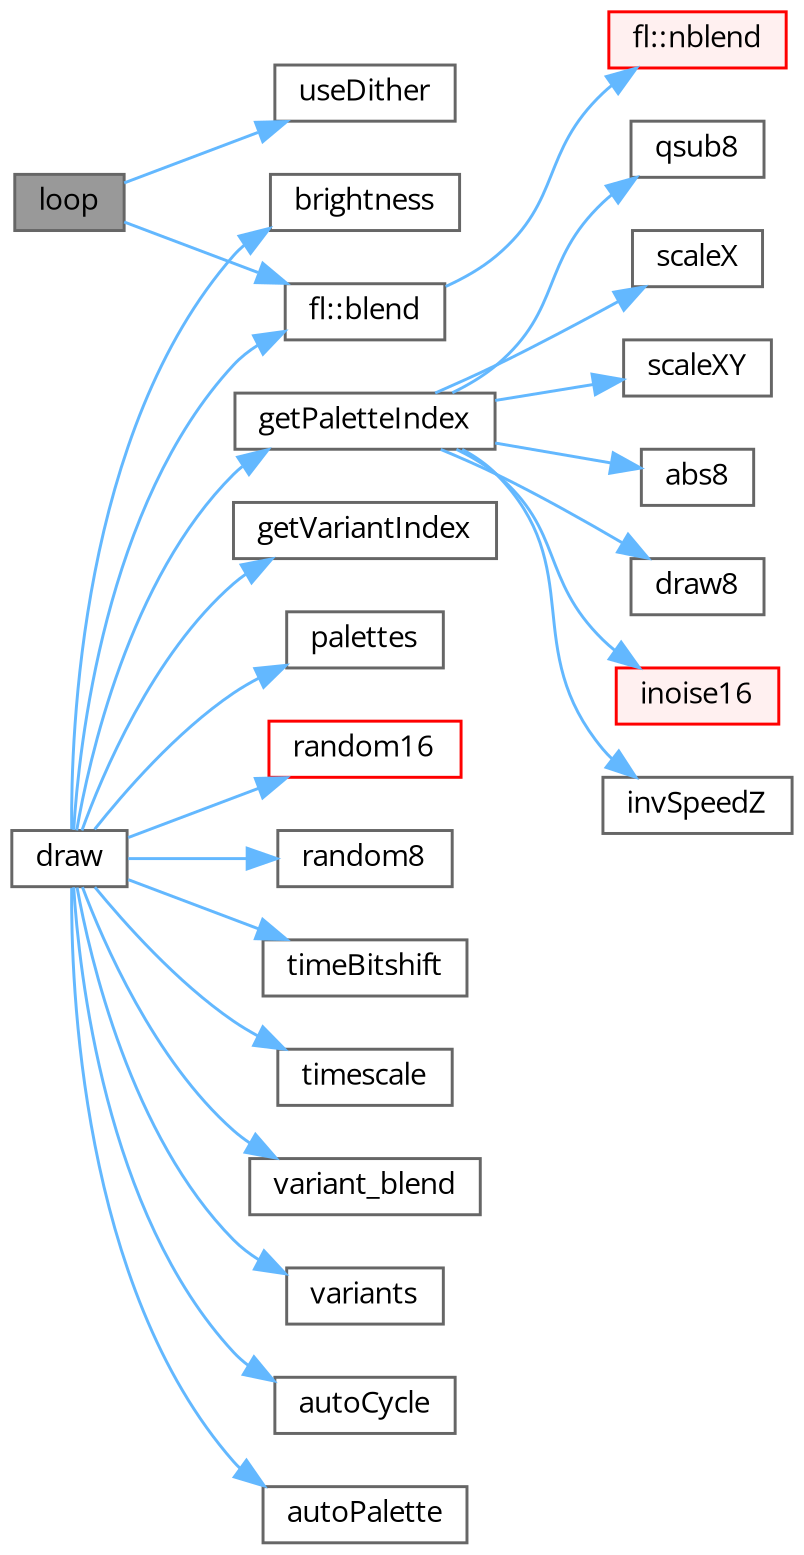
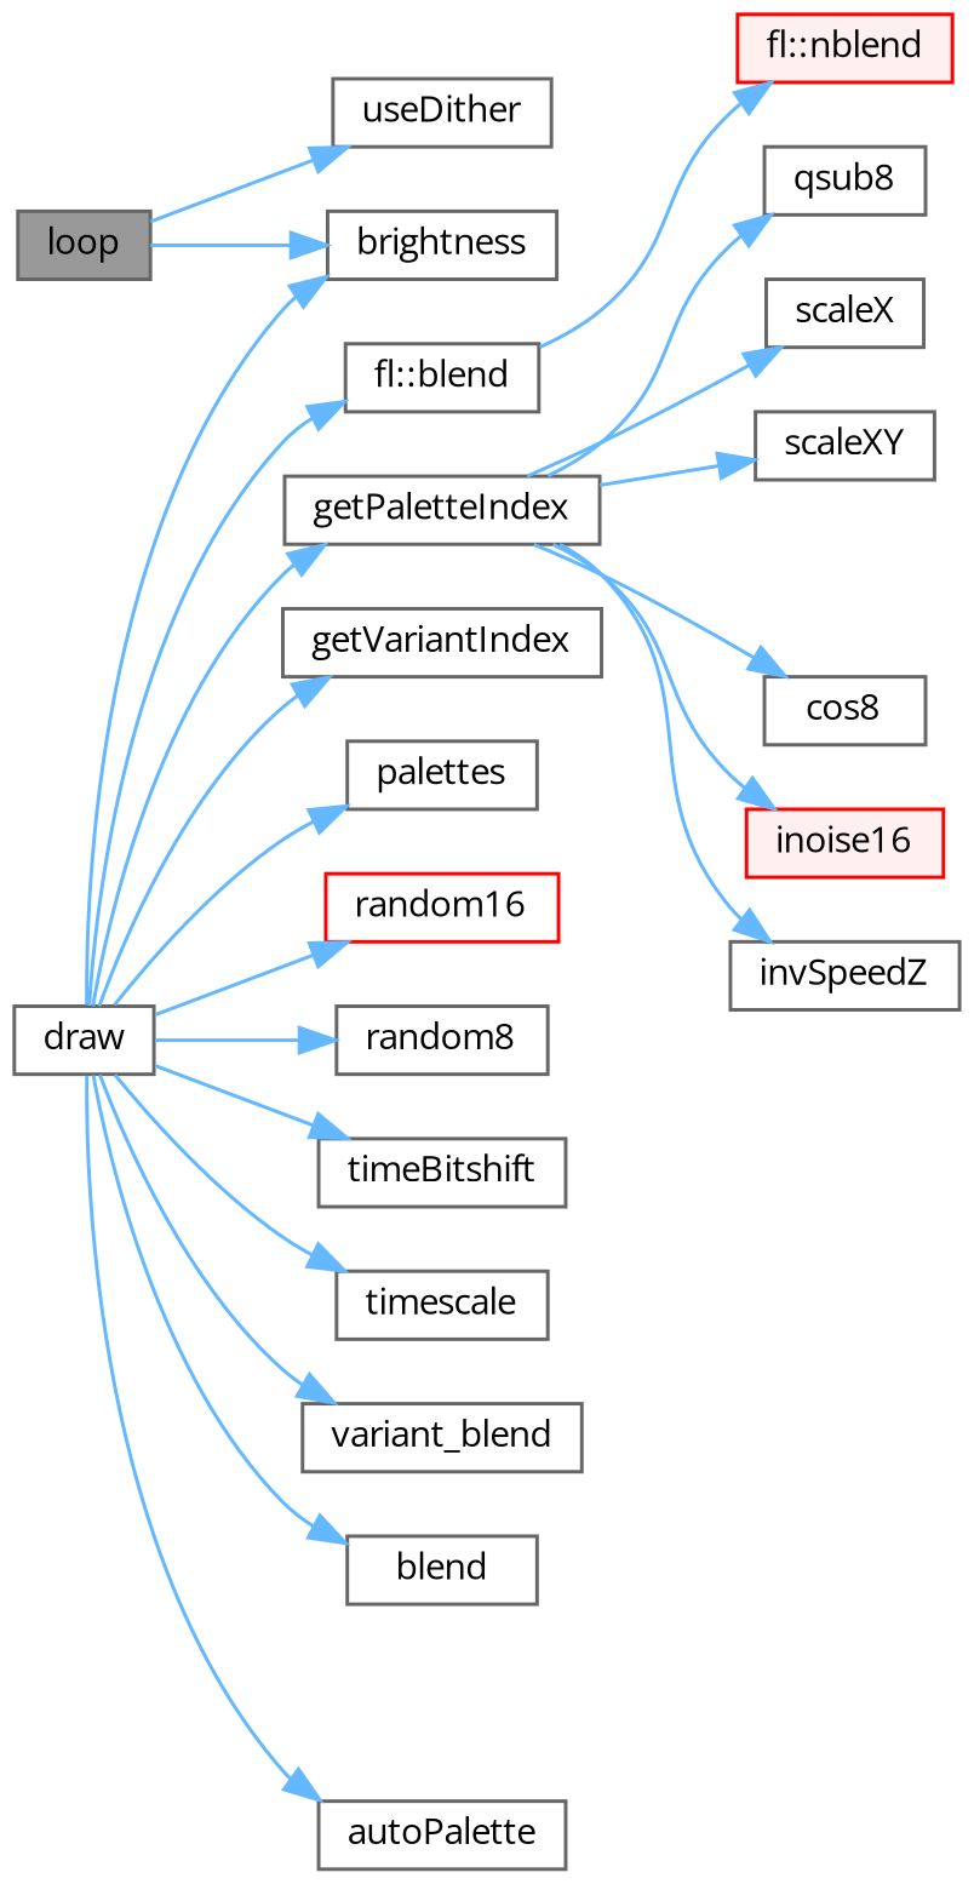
  digraph {
    fontname="Open Sans"
    rankdir=LR
    node [color=grey40 fillcolor=white fontname="Open Sans" fontsize=10 shape=box style=filled]
    edge [color=steelblue1 fontname="Open Sans" fontsize=10 labelfontname=Helvetica labelfontsize=10 style=solid]
    n1 [color=gray40 fillcolor=grey60 fontcolor=black height=0.2 label=loop width=0.4]
    n2 [height=0.2 label=brightness width=0.4]
    n3 [height=0.2 label=useDither width=0.4]
    n4 [height=0.2 label=draw width=0.4]
-   n5 [height=0.2 label=autoCycle width=0.4]
    n6 [height=0.2 label=autoPalette width=0.4]
    n7 [height=0.2 label="fl::blend" width=0.4]
    n8 [height=0.2 label=getPaletteIndex width=0.4]
    n9 [height=0.2 label=getVariantIndex width=0.4]
    n10 [height=0.2 label=palettes width=0.4]
    n11 [color=red height=0.2 label=random16 width=0.4]
    n12 [height=0.2 label=random8 width=0.4]
    n13 [height=0.2 label=timeBitshift width=0.4]
    n14 [height=0.2 label=timescale width=0.4]
    n15 [height=0.2 label=variant_blend width=0.4]
-   n16 [height=0.2 label=variants width=0.4]
+   n16 [height=0.2 label=blend width=0.4]
    n17 [color=red fillcolor="#FFF0F0" height=0.2 label="fl::nblend" width=0.4]
-   n18 [height=0.2 label=abs8 width=0.4]
-   n19 [height=0.2 label=draw8 width=0.4]
+   n19 [height=0.2 label=cos8 width=0.4]
    n20 [color=red fillcolor="#FFF0F0" height=0.2 label=inoise16 width=0.4]
    n21 [height=0.2 label=invSpeedZ width=0.4]
    n22 [height=0.2 label=qsub8 width=0.4]
    n23 [height=0.2 label=scaleX width=0.4]
    n24 [height=0.2 label=scaleXY width=0.4]
-   n1 -> n7
+   n1 -> n2
    n1 -> n3
    n4 -> n2
-   n4 -> n5
    n4 -> n6
    n4 -> n7
    n4 -> n8
    n4 -> n9
    n4 -> n10
    n4 -> n11
    n4 -> n12
    n4 -> n13
    n4 -> n14
    n4 -> n15
    n4 -> n16
    n7 -> n17
-   n8 -> n18
    n8 -> n19
    n8 -> n20
    n8 -> n21
    n8 -> n22
    n8 -> n23
    n8 -> n24
  }
